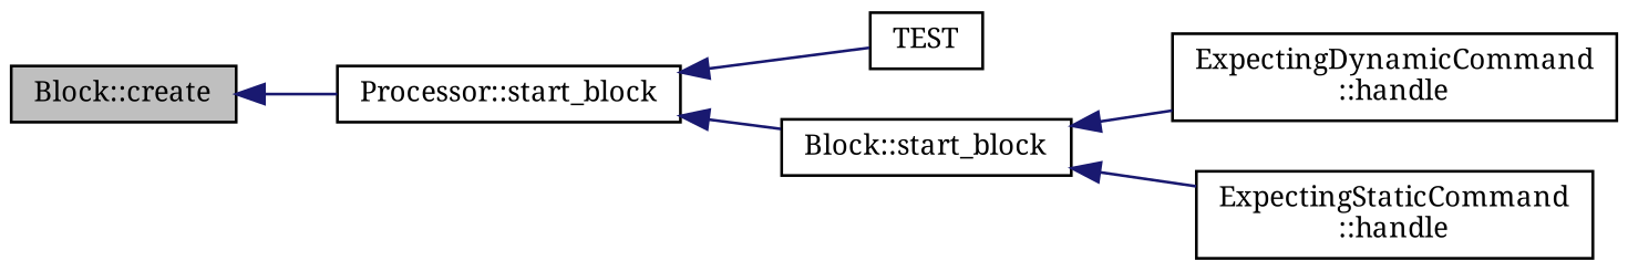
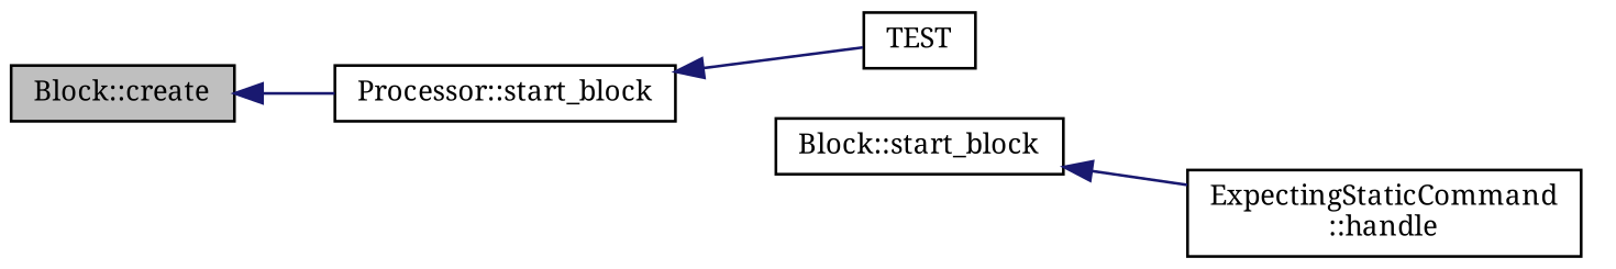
  digraph {
    fontname="Noto Serif"
    rankdir=LR
    node [color=black fillcolor=white fontname="Noto Serif" fontsize=10 shape=record style=filled]
    edge [color=midnightblue dir=back fontname="Noto Serif" fontsize=10 labelfontname=Helvetica labelfontsize=10 style=solid]
    n1 [fillcolor=grey75 fontcolor=black height=0.2 label="Block::create" width=0.4]
    n2 [height=0.2 label="Processor::start_block" width=0.4]
    n3 [height=0.2 label=TEST width=0.4]
    n4 [height=0.2 label="Block::start_block" width=0.4]
-   n5 [height=0.2 label="ExpectingDynamicCommand\l::handle" width=0.4]
    n6 [height=0.2 label="ExpectingStaticCommand\l::handle" width=0.4]
    n1 -> n2
    n2 -> n3
-   n2 -> n4
-   n4 -> n5
    n4 -> n6
  }
